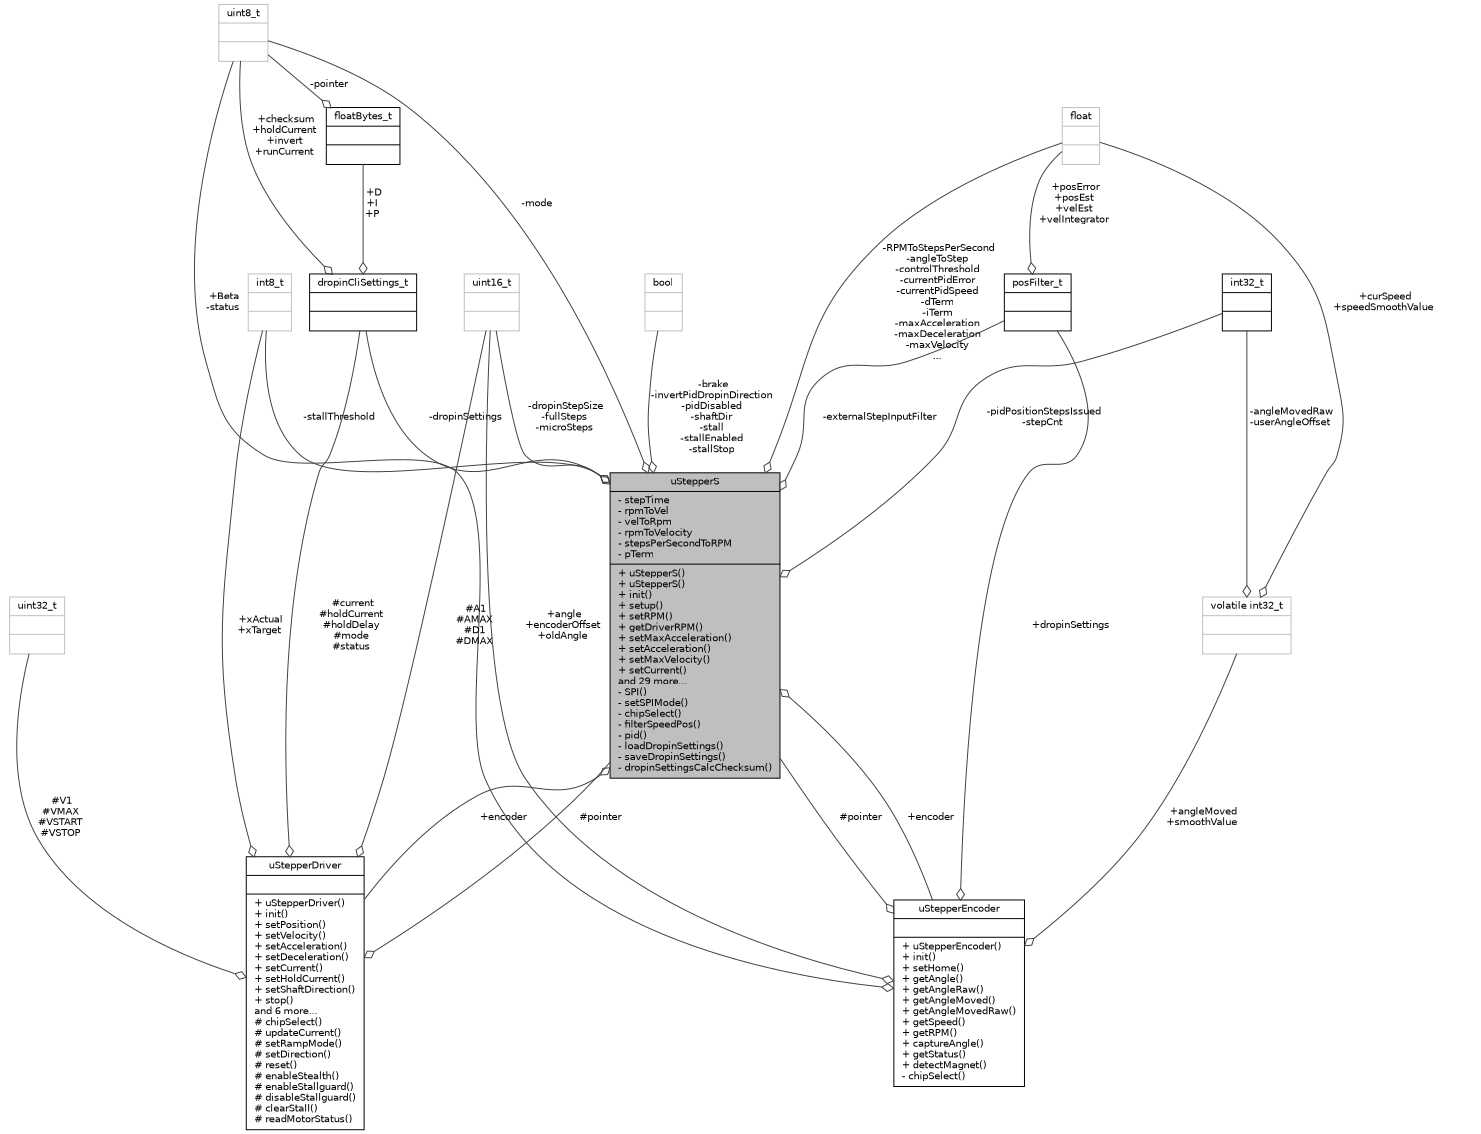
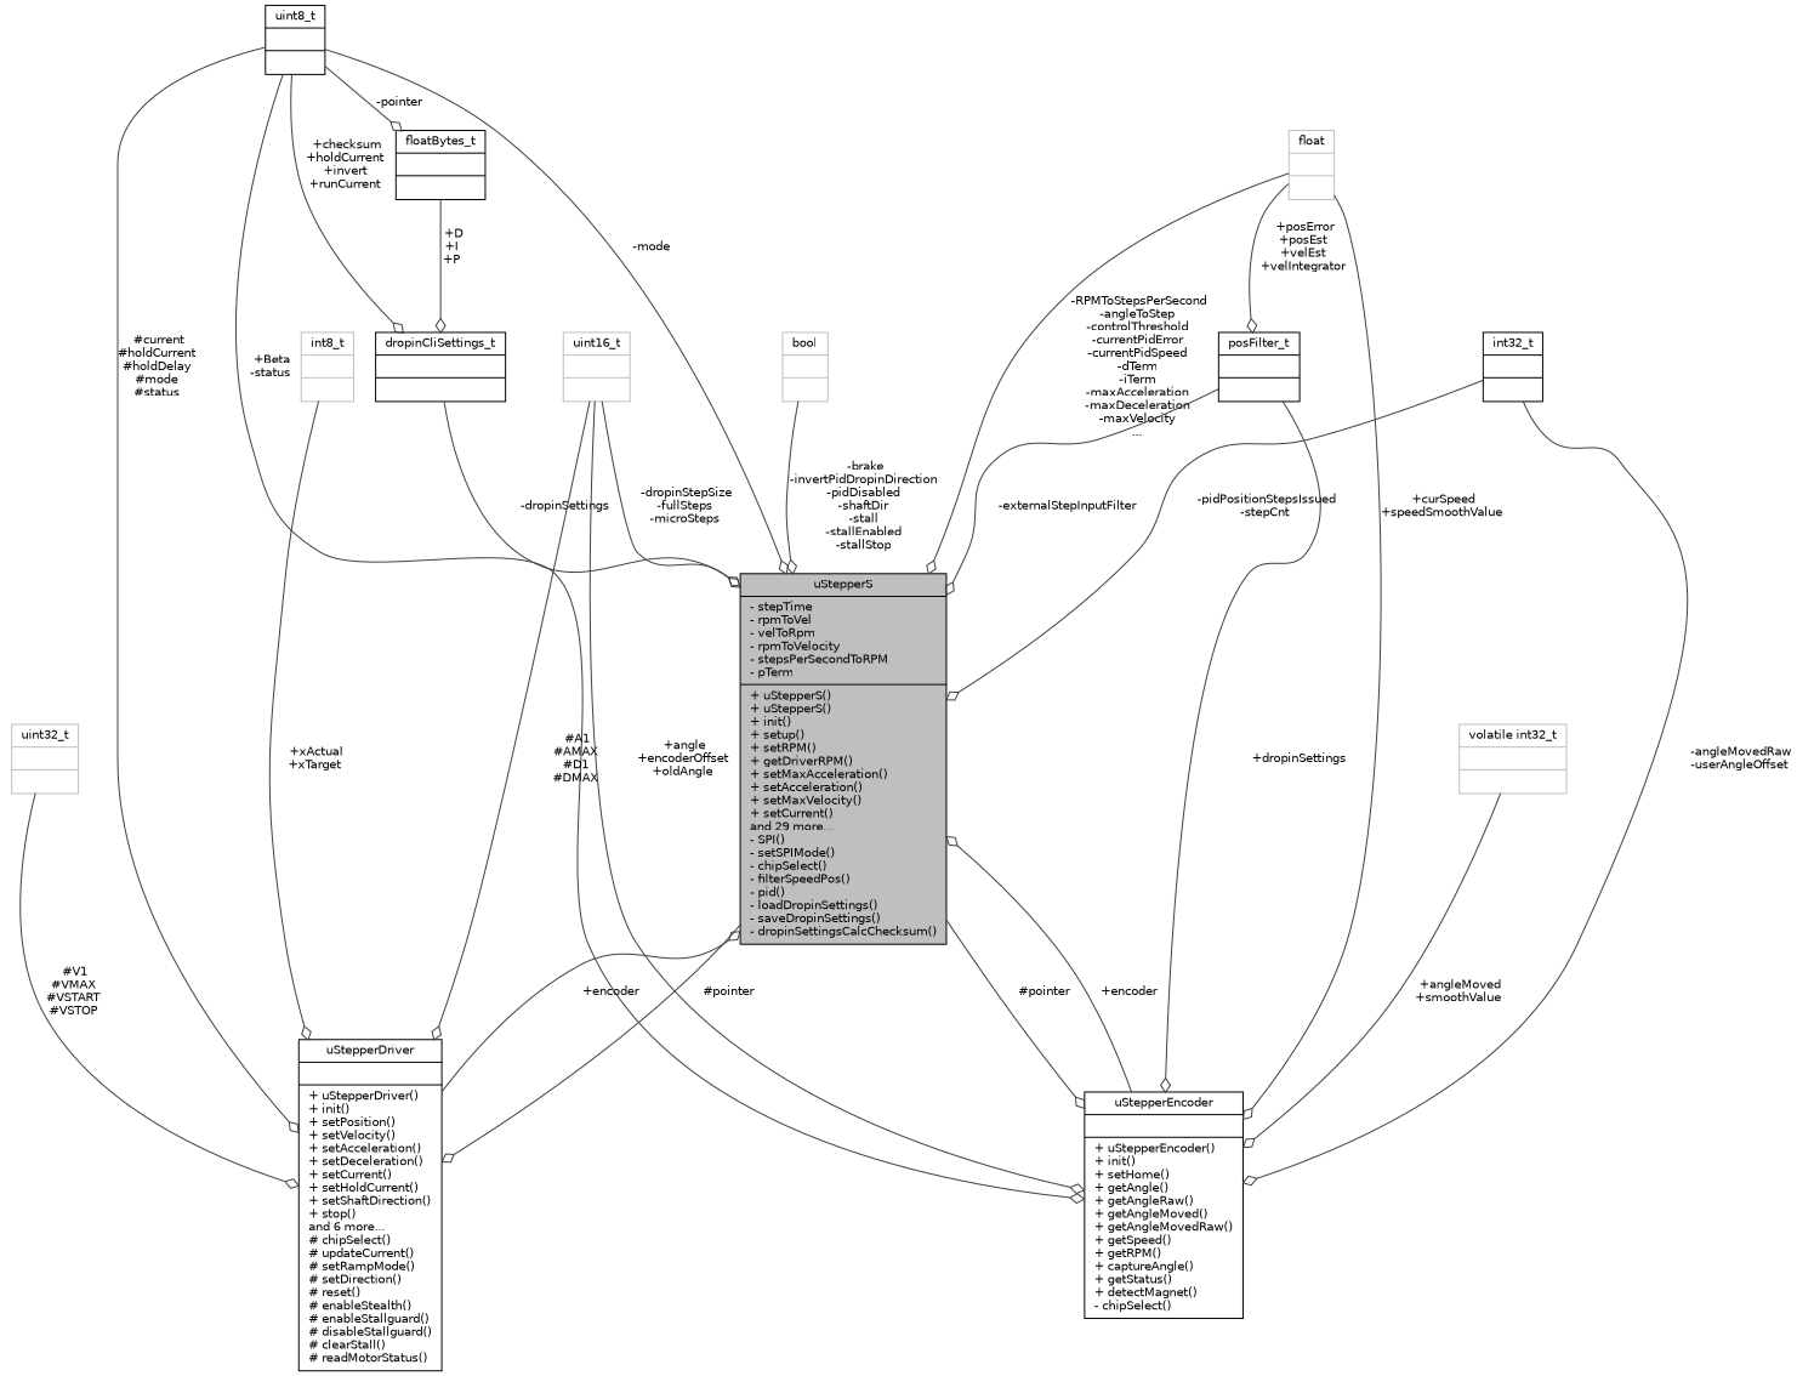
  digraph {
    node [color=black fillcolor=white fontname=Helvetica fontsize=10 shape=record style=filled]
    edge [arrowhead=odiamond color=grey25 fontname=Helvetica fontsize=10 labelfontname=Helvetica labelfontsize=10 style=solid]
    n1 [fillcolor=grey75 fontcolor=black height=0.2 label="{uStepperS\n|- stepTime\l- rpmToVel\l- velToRpm\l- rpmToVelocity\l- stepsPerSecondToRPM\l- pTerm\l|+ uStepperS()\l+ uStepperS()\l+ init()\l+ setup()\l+ setRPM()\l+ getDriverRPM()\l+ setMaxAcceleration()\l+ setAcceleration()\l+ setMaxVelocity()\l+ setCurrent()\land 29 more...\l- SPI()\l- setSPIMode()\l- chipSelect()\l- filterSpeedPos()\l- pid()\l- loadDropinSettings()\l- saveDropinSettings()\l- dropinSettingsCalcChecksum()\l}" width=0.4]
    n2 [height=0.2 label="{uStepperDriver\n||+ uStepperDriver()\l+ init()\l+ setPosition()\l+ setVelocity()\l+ setAcceleration()\l+ setDeceleration()\l+ setCurrent()\l+ setHoldCurrent()\l+ setShaftDirection()\l+ stop()\land 6 more...\l# chipSelect()\l# updateCurrent()\l# setRampMode()\l# setDirection()\l# reset()\l# enableStealth()\l# enableStallguard()\l# disableStallguard()\l# clearStall()\l# readMotorStatus()\l}" width=0.4]
    n3 [height=0.2 label="{uStepperEncoder\n||+ uStepperEncoder()\l+ init()\l+ setHome()\l+ getAngle()\l+ getAngleRaw()\l+ getAngleMoved()\l+ getAngleMovedRaw()\l+ getSpeed()\l+ getRPM()\l+ captureAngle()\l+ getStatus()\l+ detectMagnet()\l- chipSelect()\l}" width=0.4]
    n4 [color=grey75 height=0.2 label="{volatile int32_t\n||}" width=0.4]
-   n5 [color=grey75 height=0.2 label="{uint8_t\n||}" width=0.4]
+   n5 [height=0.2 label="{uint8_t\n||}" width=0.4]
    n6 [height=0.2 label="{dropinCliSettings_t\n||}" width=0.4]
    n7 [height=0.2 label="{floatBytes_t\n||}" width=0.4]
    n8 [color=grey75 height=0.2 label="{uint32_t\n||}" width=0.4]
    n9 [color=grey75 height=0.2 label="{uint16_t\n||}" width=0.4]
    n10 [color=grey75 height=0.2 label="{float\n||}" width=0.4]
    n11 [height=0.2 label="{posFilter_t\n||}" width=0.4]
    n12 [height=0.2 label="{int32_t\n||}" width=0.4]
    n13 [color=grey75 height=0.2 label="{bool\n||}" width=0.4]
    n14 [color=grey75 height=0.2 label="{int8_t\n||}" width=0.4]
    n1 -> n2 [label=" #pointer"]
    n1 -> n3 [label=" #pointer"]
    n2 -> n1 [label=" +encoder"]
    n3 -> n1 [label=" +encoder"]
    n4 -> n3 [label=" +angleMoved\n+smoothValue"]
    n5 -> n1 [label=" -mode"]
-   n6 -> n2 [label=" #current\n#holdCurrent\n#holdDelay\n#mode\n#status"]
+   n5 -> n2 [label=" #current\n#holdCurrent\n#holdDelay\n#mode\n#status"]
    n5 -> n3 [label=" +Beta\n-status"]
    n5 -> n6 [label=" +checksum\n+holdCurrent\n+invert\n+runCurrent"]
    n5 -> n7 [label=" -pointer"]
    n6 -> n1 [label=" -dropinSettings"]
    n7 -> n6 [label=" +D\n+I\n+P"]
    n8 -> n2 [label=" #V1\n#VMAX\n#VSTART\n#VSTOP"]
    n9 -> n1 [label=" -dropinStepSize\n-fullSteps\n-microSteps"]
    n9 -> n2 [label=" #A1\n#AMAX\n#D1\n#DMAX"]
    n9 -> n3 [label=" +angle\n+encoderOffset\n+oldAngle"]
    n10 -> n1 [label=" -RPMToStepsPerSecond\n-angleToStep\n-controlThreshold\n-currentPidError\n-currentPidSpeed\n-dTerm\n-iTerm\n-maxAcceleration\n-maxDeceleration\n-maxVelocity\n..."]
-   n10 -> n4 [label=" +curSpeed\n+speedSmoothValue"]
+   n10 -> n3 [label=" +curSpeed\n+speedSmoothValue"]
    n10 -> n11 [label=" +posError\n+posEst\n+velEst\n+velIntegrator"]
    n11 -> n1 [label=" -externalStepInputFilter"]
    n11 -> n3 [label=" +dropinSettings"]
    n12 -> n1 [label=" -pidPositionStepsIssued\n-stepCnt"]
-   n12 -> n4 [label=" -angleMovedRaw\n-userAngleOffset"]
+   n12 -> n3 [label=" -angleMovedRaw\n-userAngleOffset"]
    n13 -> n1 [label=" -brake\n-invertPidDropinDirection\n-pidDisabled\n-shaftDir\n-stall\n-stallEnabled\n-stallStop"]
-   n14 -> n1 [label=" -stallThreshold"]
    n14 -> n2 [label=" +xActual\n+xTarget"]
  }
